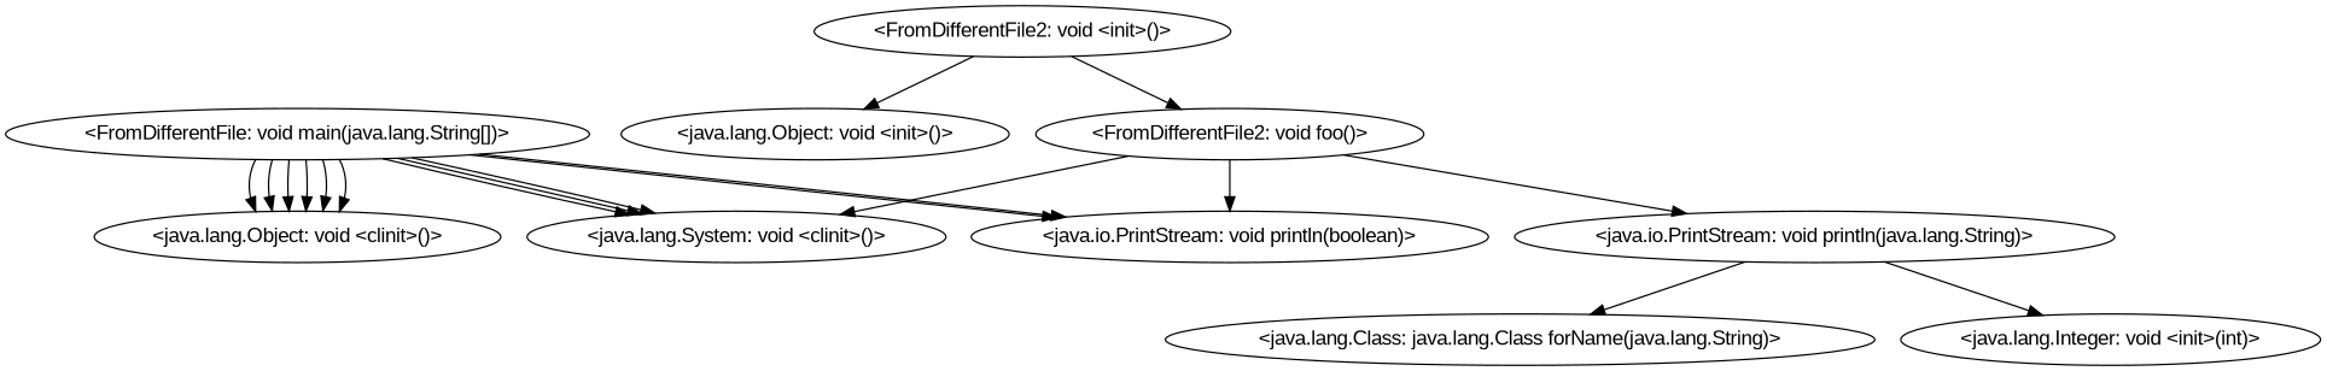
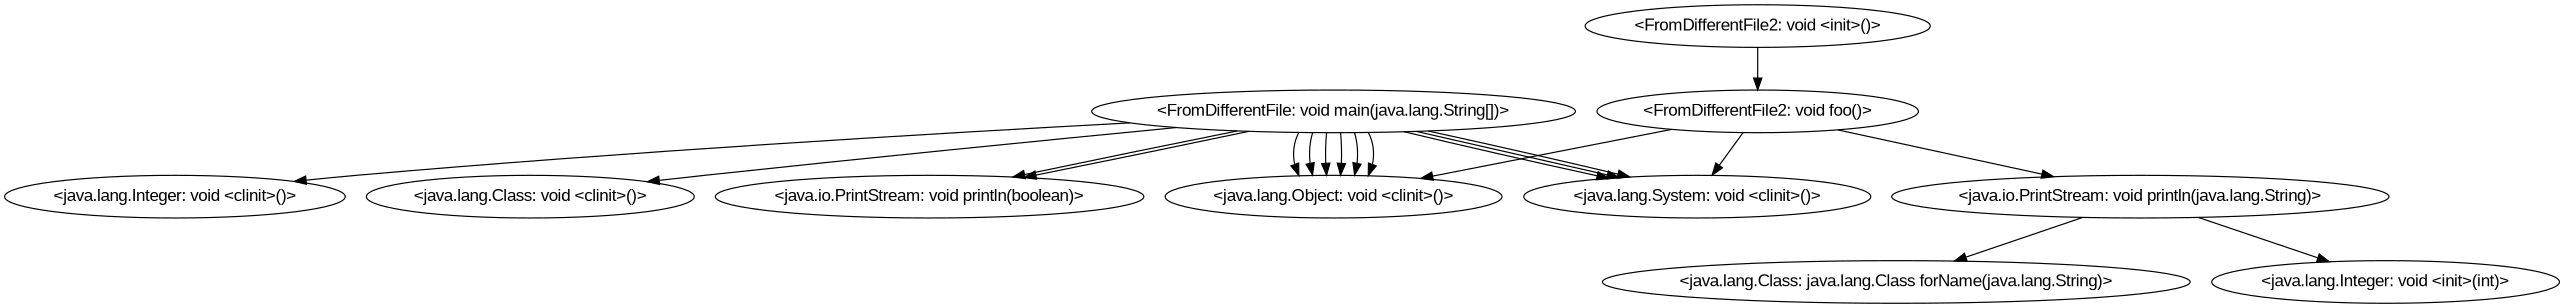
  digraph {
    fontname="Liberation Sans"
    node [fontname="Liberation Sans"]
    edge [fontname="Liberation Sans"]
    "<FromDifferentFile: void main(java.lang.String[])>"
    "<java.lang.Object: void <clinit>()>"
    "<java.lang.System: void <clinit>()>"
+   "<java.lang.Integer: void <clinit>()>"
+   "<java.lang.Class: void <clinit>()>"
    "<java.io.PrintStream: void println(boolean)>"
    "<FromDifferentFile2: void <init>()>"
-   "<java.lang.Object: void <init>()>"
    "<FromDifferentFile2: void foo()>"
    "<java.io.PrintStream: void println(java.lang.String)>"
    "<java.lang.Class: java.lang.Class forName(java.lang.String)>"
    "<java.lang.Integer: void <init>(int)>"
    "<FromDifferentFile: void main(java.lang.String[])>" -> "<java.lang.Object: void <clinit>()>"
    "<FromDifferentFile: void main(java.lang.String[])>" -> "<java.lang.Object: void <clinit>()>"
    "<FromDifferentFile: void main(java.lang.String[])>" -> "<java.lang.Object: void <clinit>()>"
    "<FromDifferentFile: void main(java.lang.String[])>" -> "<java.lang.Object: void <clinit>()>"
    "<FromDifferentFile: void main(java.lang.String[])>" -> "<java.lang.Object: void <clinit>()>"
    "<FromDifferentFile: void main(java.lang.String[])>" -> "<java.lang.Object: void <clinit>()>"
    "<FromDifferentFile: void main(java.lang.String[])>" -> "<java.lang.System: void <clinit>()>"
    "<FromDifferentFile: void main(java.lang.String[])>" -> "<java.lang.System: void <clinit>()>"
    "<FromDifferentFile: void main(java.lang.String[])>" -> "<java.lang.System: void <clinit>()>"
+   "<FromDifferentFile: void main(java.lang.String[])>" -> "<java.lang.Integer: void <clinit>()>"
+   "<FromDifferentFile: void main(java.lang.String[])>" -> "<java.lang.Class: void <clinit>()>"
    "<FromDifferentFile: void main(java.lang.String[])>" -> "<java.io.PrintStream: void println(boolean)>"
    "<FromDifferentFile: void main(java.lang.String[])>" -> "<java.io.PrintStream: void println(boolean)>"
-   "<FromDifferentFile2: void <init>()>" -> "<java.lang.Object: void <init>()>"
    "<FromDifferentFile2: void <init>()>" -> "<FromDifferentFile2: void foo()>"
-   "<FromDifferentFile2: void foo()>" -> "<java.io.PrintStream: void println(boolean)>"
+   "<FromDifferentFile2: void foo()>" -> "<java.lang.Object: void <clinit>()>"
    "<FromDifferentFile2: void foo()>" -> "<java.lang.System: void <clinit>()>"
    "<FromDifferentFile2: void foo()>" -> "<java.io.PrintStream: void println(java.lang.String)>"
    "<java.io.PrintStream: void println(java.lang.String)>" -> "<java.lang.Class: java.lang.Class forName(java.lang.String)>"
    "<java.io.PrintStream: void println(java.lang.String)>" -> "<java.lang.Integer: void <init>(int)>"
  }
